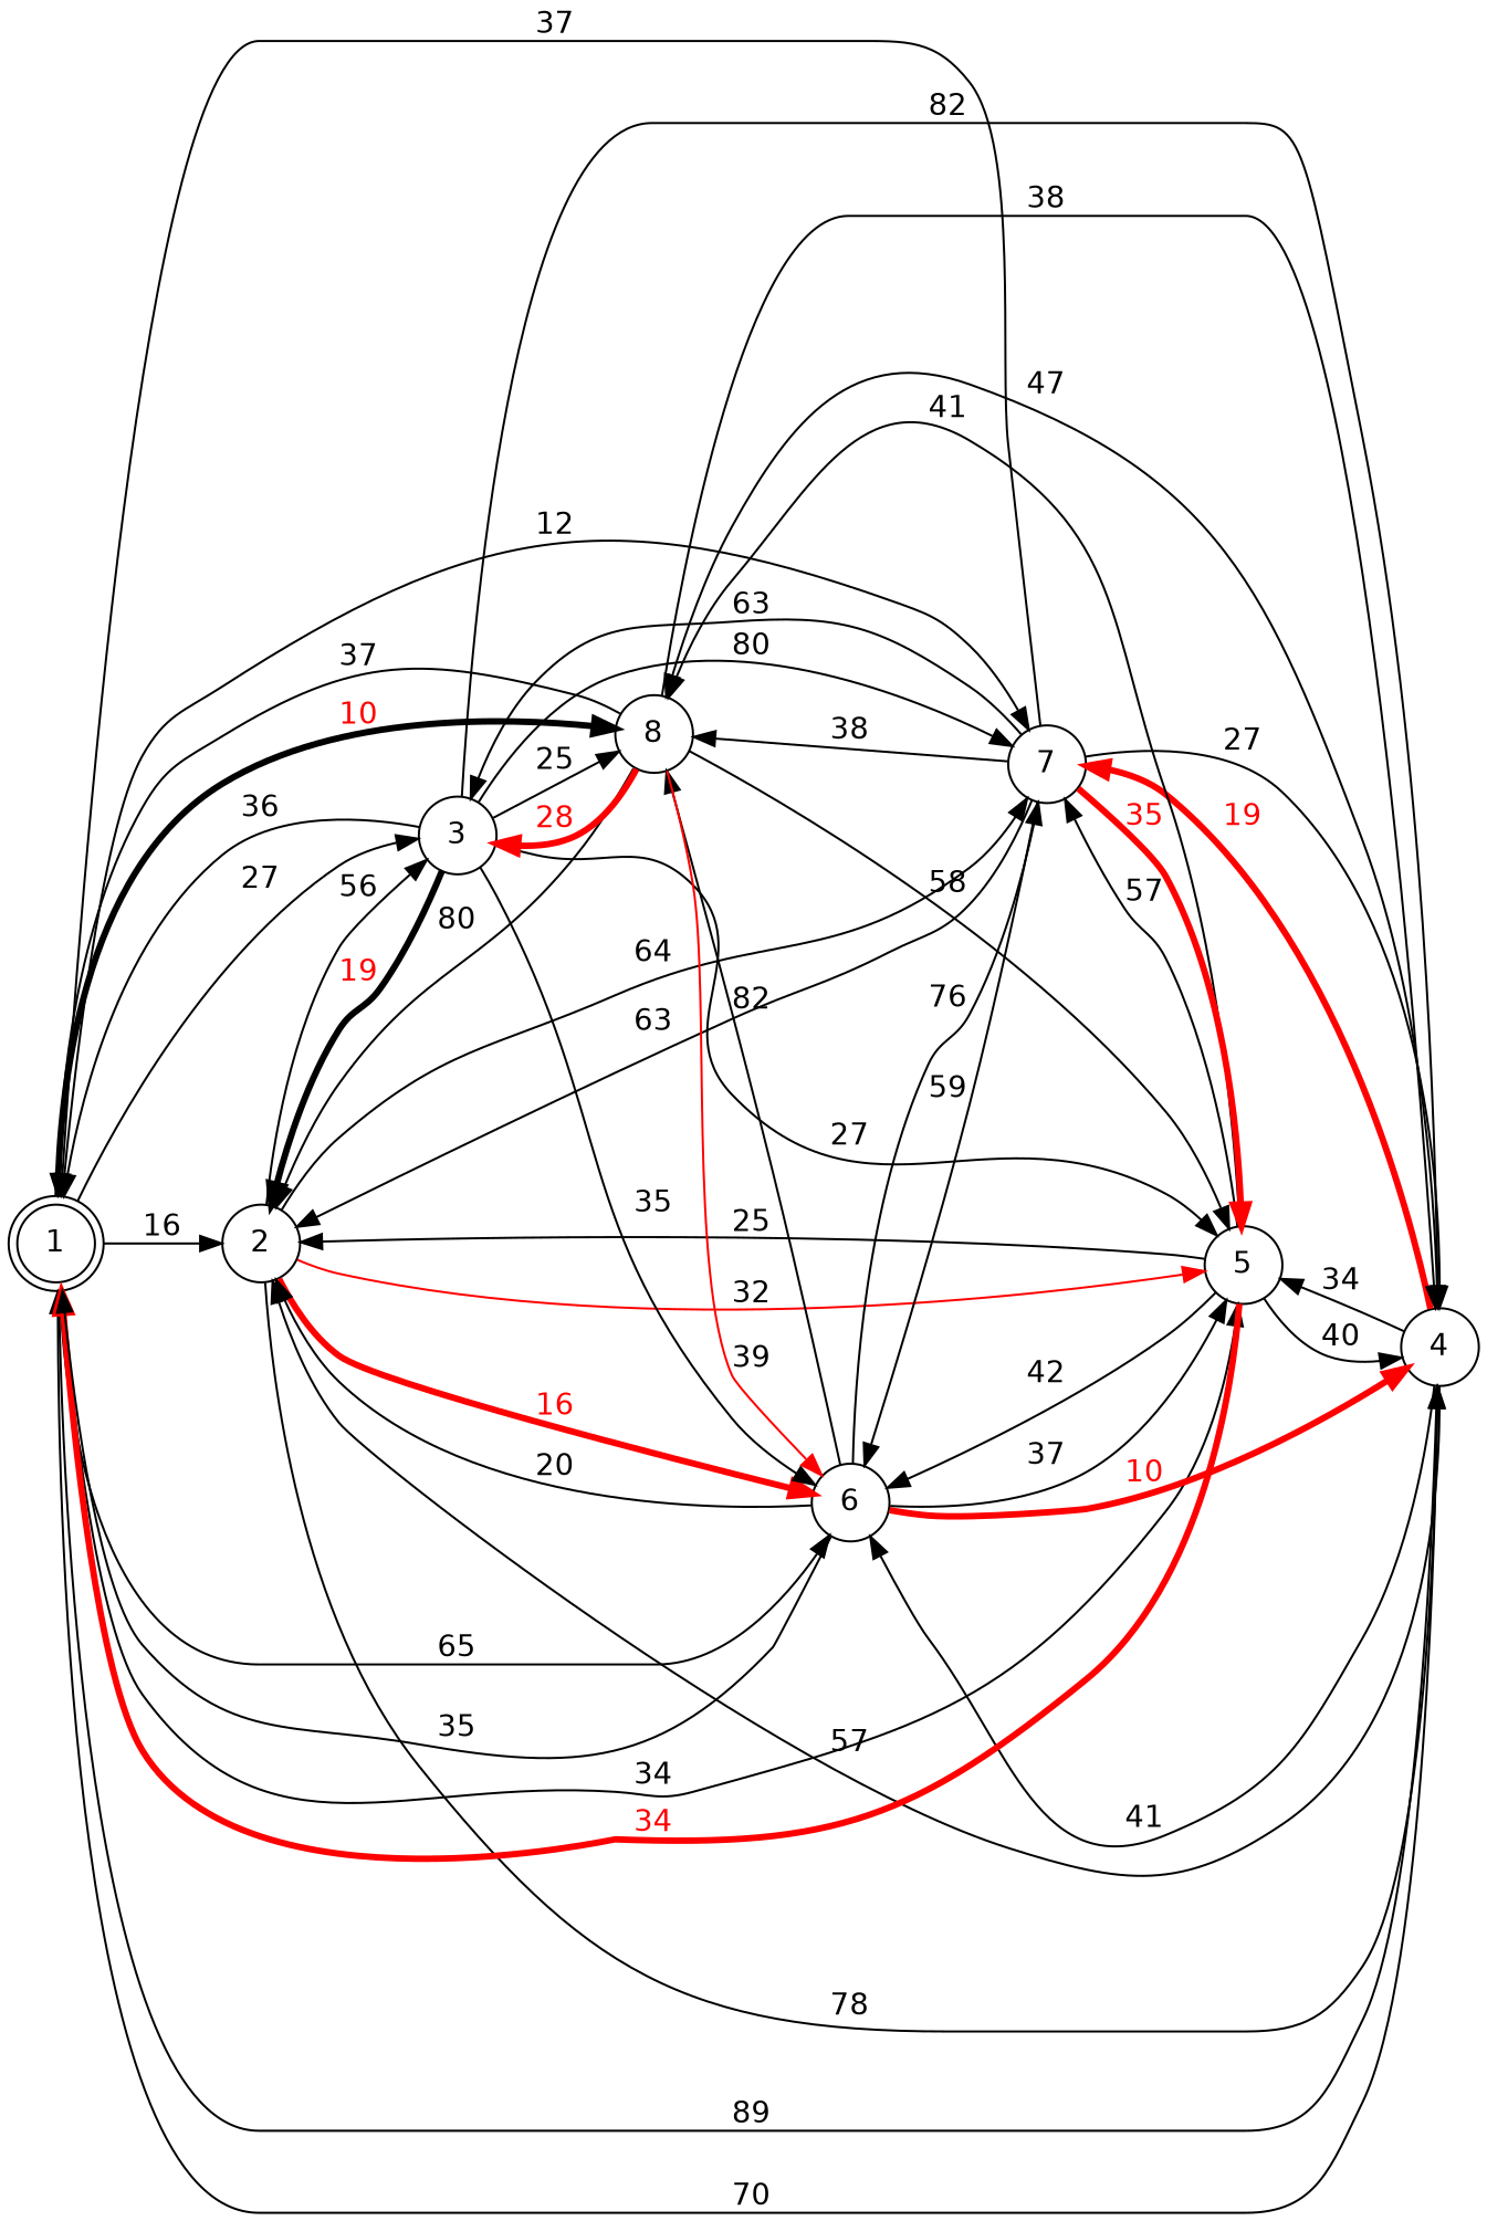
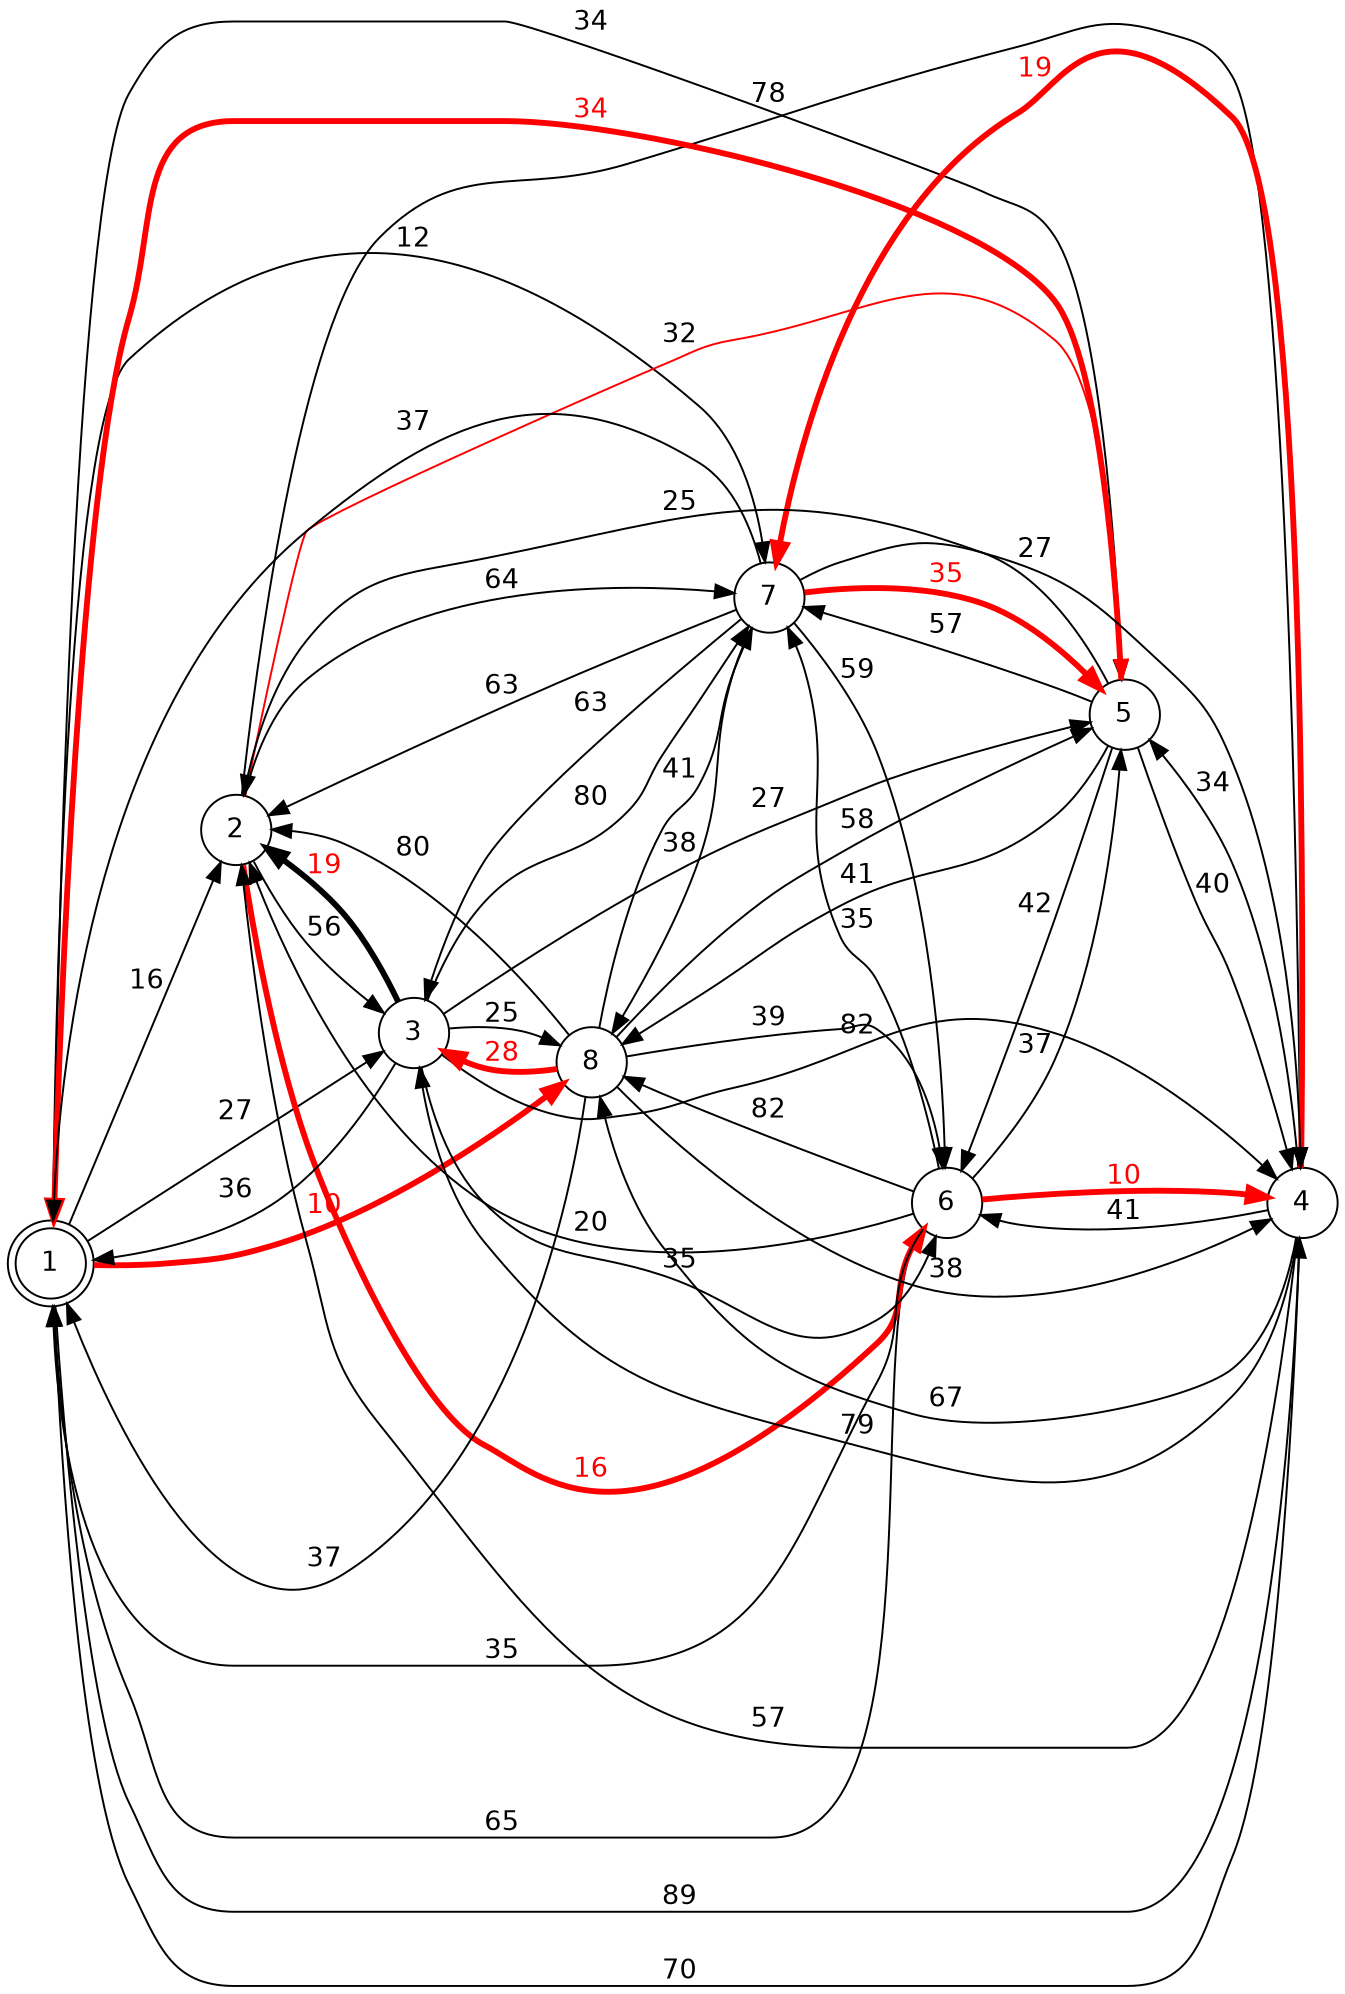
  digraph {
    fontname="DejaVu Sans"
    mindist=2.5
    rankdir=LR
    splines=true
    node [fontname="DejaVu Sans" shape=circle]
    edge [fontname="DejaVu Sans"]
    1 [peripheries=2]
    2
    3
    4
    5
    6
    7
    8
    1 -> 2 [label=16]
    1 -> 3 [label=27]
    1 -> 4 [label=89]
    1 -> 5 [label=34]
    1 -> 6 [label=65]
    1 -> 7 [label=12]
-   1 -> 8 [color=black fontcolor=red label=10 penwidth=3.0]
+   1 -> 8 [color=red fontcolor=red label=10 penwidth=3.0]
    2 -> 3 [label=56]
    2 -> 4 [label=78]
    2 -> 5 [color=red label=32]
    2 -> 6 [color=red fontcolor=red label=16 penwidth=3.0]
    2 -> 7 [label=64]
    3 -> 1 [label=36]
    3 -> 2 [color=black fontcolor=red label=19 penwidth=3.0]
    3 -> 4 [label=82]
    3 -> 5 [label=27]
    3 -> 6 [label=35]
    3 -> 7 [label=80]
    3 -> 8 [label=25]
    4 -> 1 [label=70]
    4 -> 2 [label=57]
+   4 -> 3 [label=79]
    4 -> 5 [label=34]
    4 -> 6 [label=41]
    4 -> 7 [color=red fontcolor=red label=19 penwidth=3.0]
-   4 -> 8 [label=47]
+   4 -> 8 [label=67]
    5 -> 1 [color=red fontcolor=red label=34 penwidth=3.0]
    5 -> 2 [label=25]
    5 -> 4 [label=40]
    5 -> 6 [label=42]
    5 -> 7 [label=57]
    5 -> 8 [label=41]
    6 -> 1 [label=35]
    6 -> 2 [label=20]
    6 -> 4 [color=red fontcolor=red label=10 penwidth=3.0]
    6 -> 5 [label=37]
-   6 -> 7 [label=76]
+   6 -> 7 [label=35]
    6 -> 8 [label=82]
    7 -> 1 [label=37]
    7 -> 2 [label=63]
    7 -> 3 [label=63]
    7 -> 4 [label=27]
    7 -> 5 [color=red fontcolor=red label=35 penwidth=3.0]
    7 -> 6 [label=59]
    7 -> 8 [label=38]
    8 -> 1 [label=37]
    8 -> 2 [label=80]
    8 -> 3 [color=red fontcolor=red label=28 penwidth=3.0]
    8 -> 4 [label=38]
    8 -> 5 [label=58]
-   8 -> 6 [label=39 color=red]
+   8 -> 6 [label=39]
+   8 -> 7 [label=41]
  }
